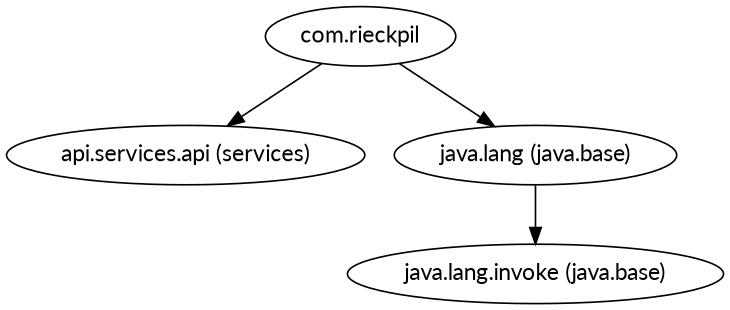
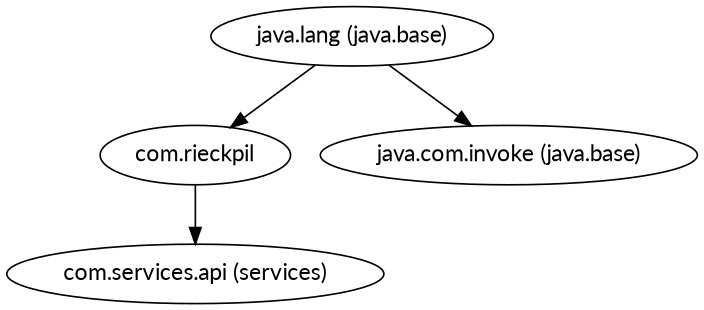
  digraph {
    fontname=Lato
    node [fontname=Lato]
    edge [fontname=Lato]
    "com.rieckpil"
-   "com.services.api (services)" [label="api.services.api (services)"]
+   "com.services.api (services)"
    "java.lang (java.base)"
-   "java.lang.invoke (java.base)"
+   "java.lang.invoke (java.base)" [label="java.com.invoke (java.base)"]
    "com.rieckpil" -> "com.services.api (services)"
-   "com.rieckpil" -> "java.lang (java.base)"
+   "java.lang (java.base)" -> "com.rieckpil"
    "java.lang (java.base)" -> "java.lang.invoke (java.base)"
  }
